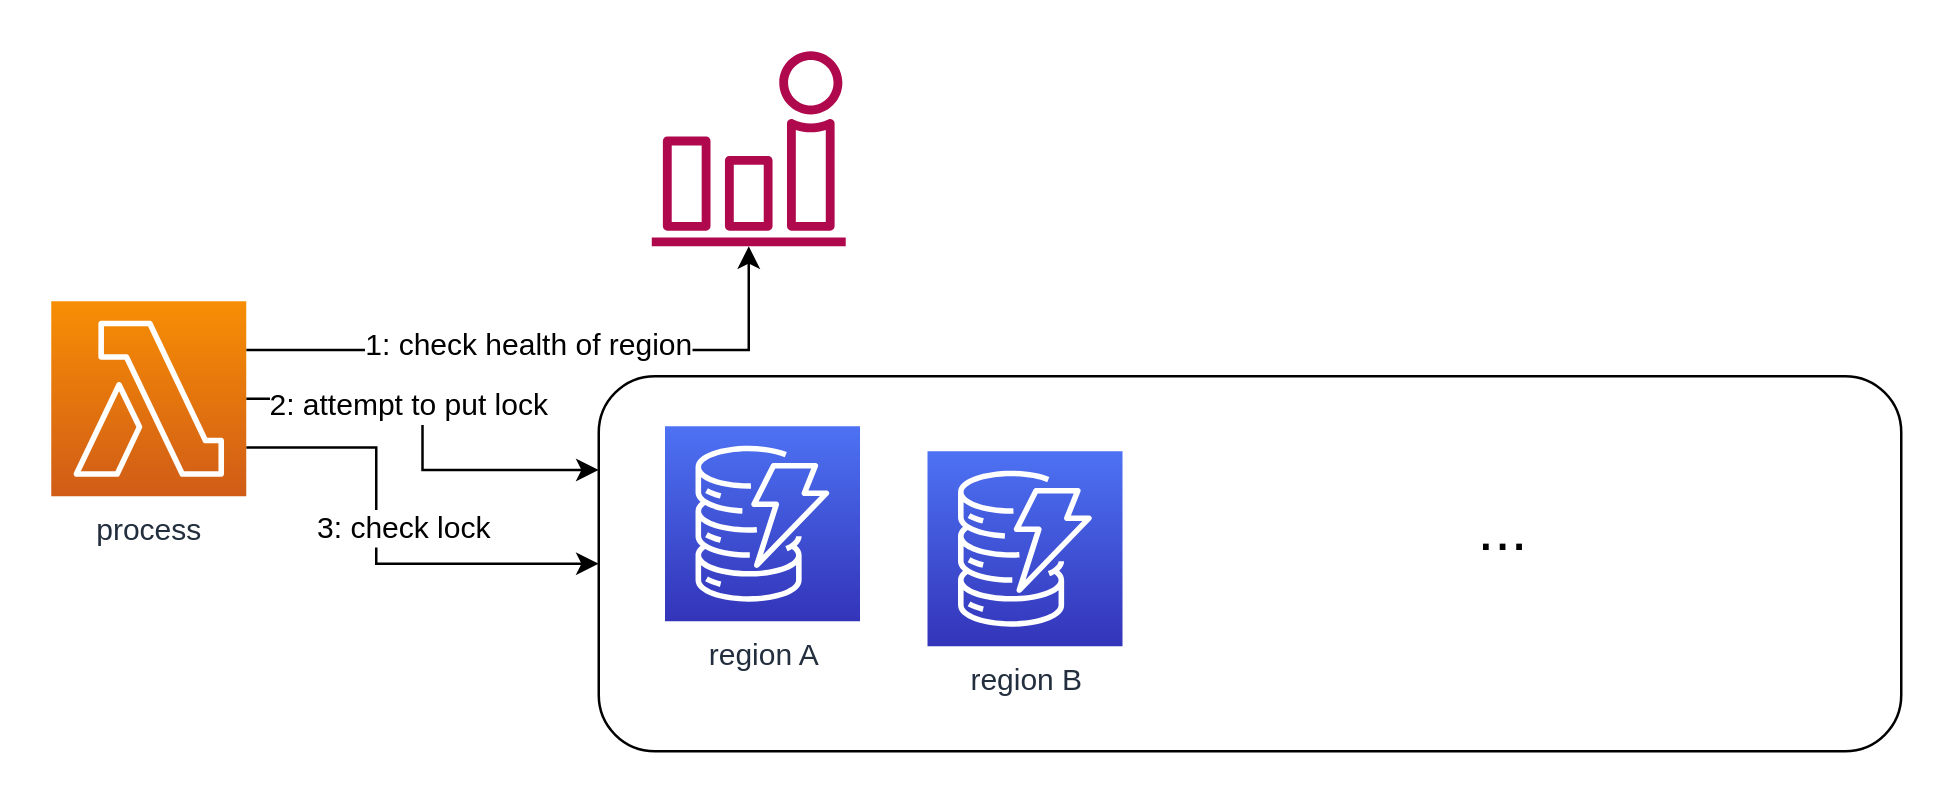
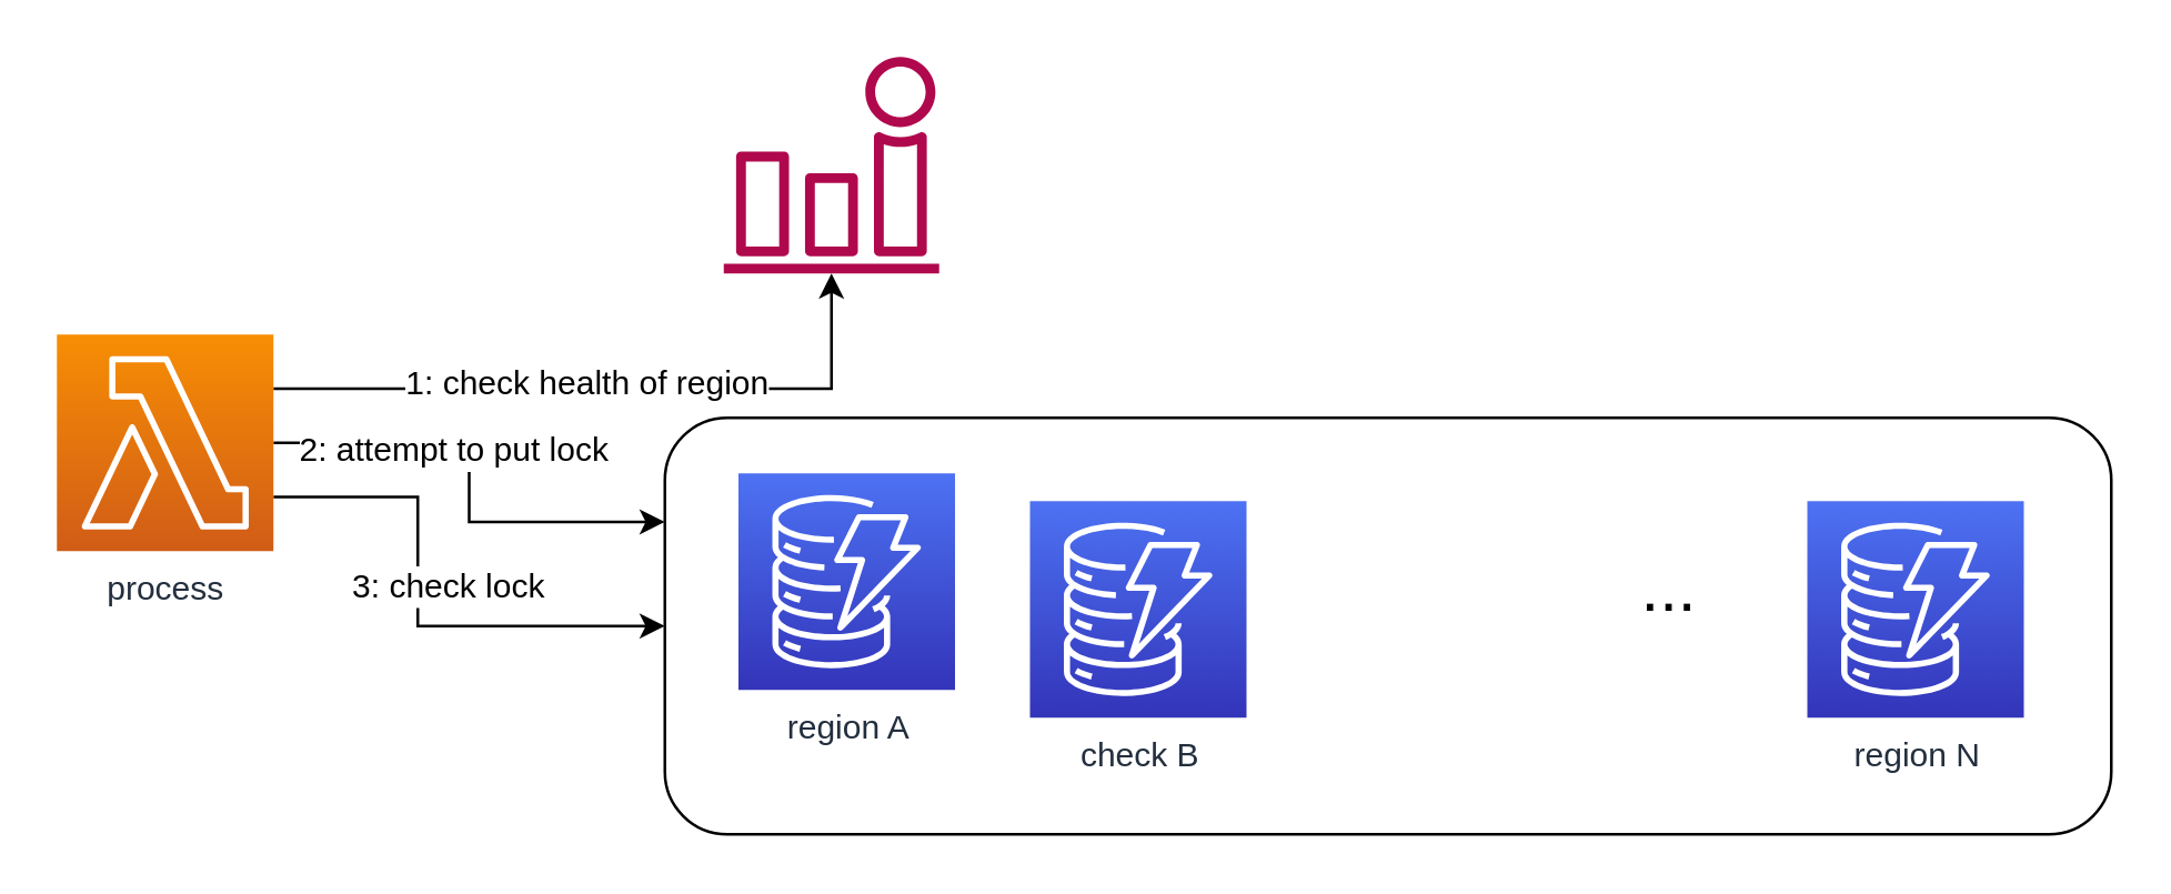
  <mxCell id="0" />
  <mxCell id="1" parent="0" />
  <mxCell id="2" value="" style="rounded=1;whiteSpace=wrap;html=1;" vertex="1" parent="1"><mxGeometry x="239" y="150" width="521" height="150" as="geometry" /></mxCell>
  <mxCell id="3" style="edgeStyle=orthogonalEdgeStyle;rounded=0;orthogonalLoop=1;jettySize=auto;html=1;exitX=1;exitY=0.25;exitDx=0;exitDy=0;exitPerimeter=0;fontSize=12;" edge="1" parent="1" source="9" target="10"><mxGeometry relative="1" as="geometry" /></mxCell>
  <mxCell id="4" value="1: check health of region" style="edgeLabel;html=1;align=center;verticalAlign=middle;resizable=0;points=[];fontSize=12;" vertex="1" connectable="0" parent="3"><mxGeometry x="0.089" y="3" relative="1" as="geometry"><mxPoint x="-20" y="1" as="offset" /></mxGeometry></mxCell>
  <mxCell id="5" style="edgeStyle=orthogonalEdgeStyle;rounded=0;orthogonalLoop=1;jettySize=auto;html=1;exitX=1;exitY=0.5;exitDx=0;exitDy=0;exitPerimeter=0;entryX=0;entryY=0.25;entryDx=0;entryDy=0;fontSize=12;" edge="1" parent="1" source="9" target="2"><mxGeometry relative="1" as="geometry" /></mxCell>
  <mxCell id="6" value="2: attempt to put lock" style="edgeLabel;html=1;align=center;verticalAlign=middle;resizable=0;points=[];fontSize=12;" vertex="1" connectable="0" parent="5"><mxGeometry x="-0.245" y="-2" relative="1" as="geometry"><mxPoint as="offset" /></mxGeometry></mxCell>
  <mxCell id="7" style="edgeStyle=orthogonalEdgeStyle;rounded=0;orthogonalLoop=1;jettySize=auto;html=1;exitX=1;exitY=0.75;exitDx=0;exitDy=0;exitPerimeter=0;entryX=0;entryY=0.5;entryDx=0;entryDy=0;fontSize=12;" edge="1" parent="1" source="9" target="2"><mxGeometry relative="1" as="geometry"><Array as="points"><mxPoint x="150" y="179" /><mxPoint x="150" y="225" /></Array></mxGeometry></mxCell>
  <mxCell id="8" value="3: check lock" style="edgeLabel;html=1;align=center;verticalAlign=middle;resizable=0;points=[];fontSize=12;" vertex="1" connectable="0" parent="7"><mxGeometry x="0.36" y="2" relative="1" as="geometry"><mxPoint x="-18" y="-13" as="offset" /></mxGeometry></mxCell>
  <mxCell id="9" value="process" style="sketch=0;points=[[0,0,0],[0.25,0,0],[0.5,0,0],[0.75,0,0],[1,0,0],[0,1,0],[0.25,1,0],[0.5,1,0],[0.75,1,0],[1,1,0],[0,0.25,0],[0,0.5,0],[0,0.75,0],[1,0.25,0],[1,0.5,0],[1,0.75,0]];outlineConnect=0;fontColor=#232F3E;gradientColor=#F78E04;gradientDirection=north;fillColor=#D05C17;strokeColor=#ffffff;dashed=0;verticalLabelPosition=bottom;verticalAlign=top;align=center;html=1;fontSize=12;fontStyle=0;aspect=fixed;shape=mxgraph.aws4.resourceIcon;resIcon=mxgraph.aws4.lambda;" vertex="1" parent="1"><mxGeometry x="20" y="120" width="78" height="78" as="geometry" /></mxCell>
  <mxCell id="10" value="" style="sketch=0;outlineConnect=0;fontColor=#232F3E;gradientColor=none;fillColor=#B0084D;strokeColor=none;dashed=0;verticalLabelPosition=bottom;verticalAlign=top;align=center;html=1;fontSize=12;fontStyle=0;aspect=fixed;pointerEvents=1;shape=mxgraph.aws4.alarm;" vertex="1" parent="1"><mxGeometry x="260" y="20" width="78" height="78" as="geometry" /></mxCell>
  <mxCell id="11" value="region A" style="sketch=0;points=[[0,0,0],[0.25,0,0],[0.5,0,0],[0.75,0,0],[1,0,0],[0,1,0],[0.25,1,0],[0.5,1,0],[0.75,1,0],[1,1,0],[0,0.25,0],[0,0.5,0],[0,0.75,0],[1,0.25,0],[1,0.5,0],[1,0.75,0]];outlineConnect=0;fontColor=#232F3E;gradientColor=#4D72F3;gradientDirection=north;fillColor=#3334B9;strokeColor=#ffffff;dashed=0;verticalLabelPosition=bottom;verticalAlign=top;align=center;html=1;fontSize=12;fontStyle=0;aspect=fixed;shape=mxgraph.aws4.resourceIcon;resIcon=mxgraph.aws4.dynamodb;" vertex="1" parent="1"><mxGeometry x="265.5" y="170" width="78" height="78" as="geometry" /></mxCell>
- <mxCell id="12" value="region B" style="sketch=0;points=[[0,0,0],[0.25,0,0],[0.5,0,0],[0.75,0,0],[1,0,0],[0,1,0],[0.25,1,0],[0.5,1,0],[0.75,1,0],[1,1,0],[0,0.25,0],[0,0.5,0],[0,0.75,0],[1,0.25,0],[1,0.5,0],[1,0.75,0]];outlineConnect=0;fontColor=#232F3E;gradientColor=#4D72F3;gradientDirection=north;fillColor=#3334B9;strokeColor=#ffffff;dashed=0;verticalLabelPosition=bottom;verticalAlign=top;align=center;html=1;fontSize=12;fontStyle=0;aspect=fixed;shape=mxgraph.aws4.resourceIcon;resIcon=mxgraph.aws4.dynamodb;" vertex="1" parent="1"><mxGeometry x="370.5" y="180" width="78" height="78" as="geometry" /></mxCell>
+ <mxCell id="12" value="check B" style="sketch=0;points=[[0,0,0],[0.25,0,0],[0.5,0,0],[0.75,0,0],[1,0,0],[0,1,0],[0.25,1,0],[0.5,1,0],[0.75,1,0],[1,1,0],[0,0.25,0],[0,0.5,0],[0,0.75,0],[1,0.25,0],[1,0.5,0],[1,0.75,0]];outlineConnect=0;fontColor=#232F3E;gradientColor=#4D72F3;gradientDirection=north;fillColor=#3334B9;strokeColor=#ffffff;dashed=0;verticalLabelPosition=bottom;verticalAlign=top;align=center;html=1;fontSize=12;fontStyle=0;aspect=fixed;shape=mxgraph.aws4.resourceIcon;resIcon=mxgraph.aws4.dynamodb;" vertex="1" parent="1"><mxGeometry x="370.5" y="180" width="78" height="78" as="geometry" /></mxCell>
+ <mxCell id="13" value="region N" style="sketch=0;points=[[0,0,0],[0.25,0,0],[0.5,0,0],[0.75,0,0],[1,0,0],[0,1,0],[0.25,1,0],[0.5,1,0],[0.75,1,0],[1,1,0],[0,0.25,0],[0,0.5,0],[0,0.75,0],[1,0.25,0],[1,0.5,0],[1,0.75,0]];outlineConnect=0;fontColor=#232F3E;gradientColor=#4D72F3;gradientDirection=north;fillColor=#3334B9;strokeColor=#ffffff;dashed=0;verticalLabelPosition=bottom;verticalAlign=top;align=center;html=1;fontSize=12;fontStyle=0;aspect=fixed;shape=mxgraph.aws4.resourceIcon;resIcon=mxgraph.aws4.dynamodb;" vertex="1" parent="1"><mxGeometry x="650.5" y="180" width="78" height="78" as="geometry" /></mxCell>
  <mxCell id="14" value="&lt;font style=&quot;font-size: 24px;&quot;&gt;...&lt;/font&gt;" style="text;html=1;strokeColor=none;fillColor=none;align=center;verticalAlign=middle;whiteSpace=wrap;rounded=0;" vertex="1" parent="1"><mxGeometry x="570.5" y="197" width="60" height="30" as="geometry" /></mxCell>
